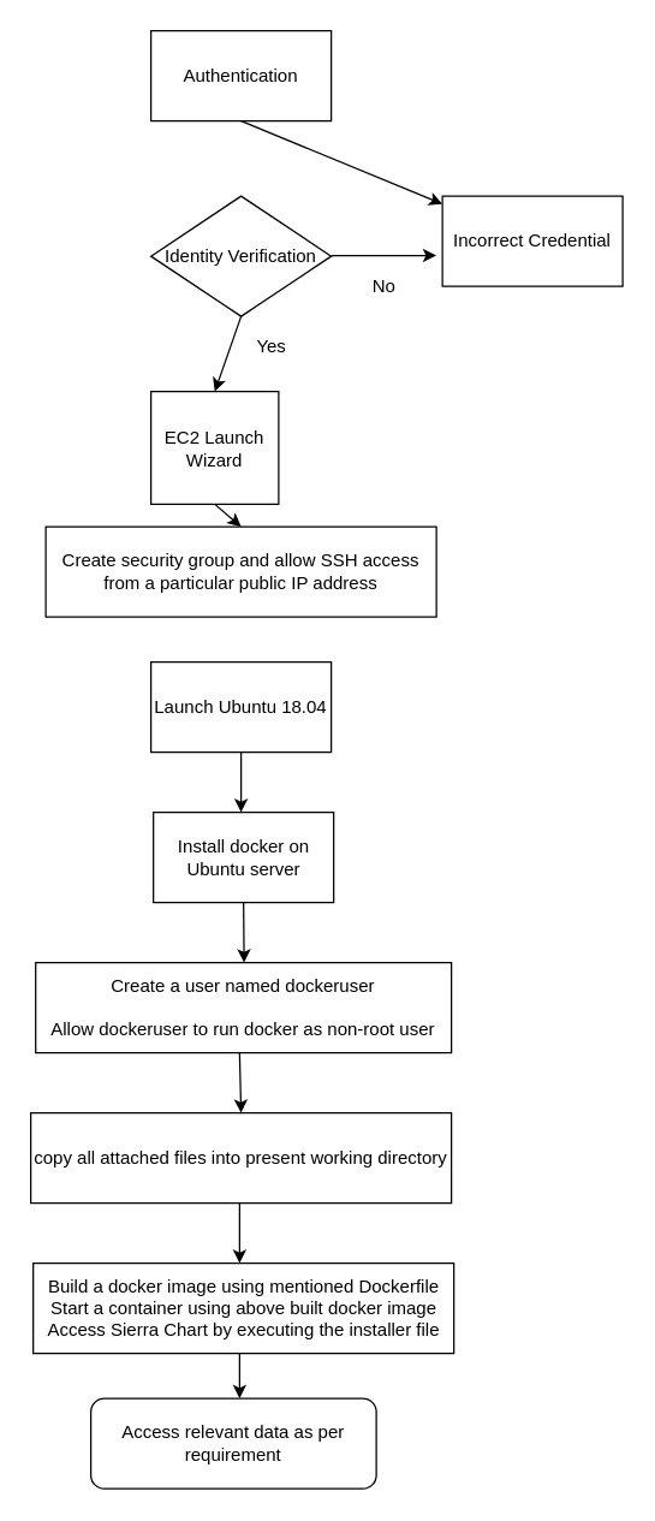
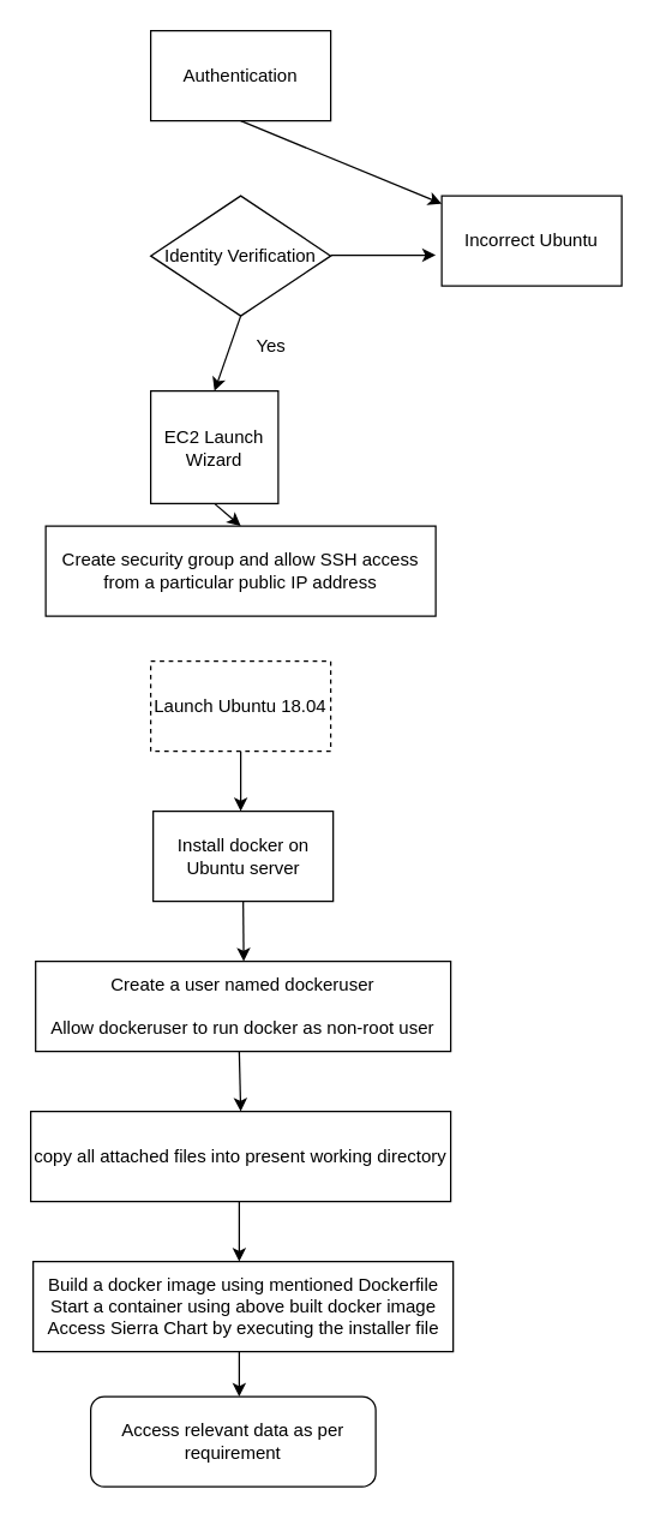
  <mxCell id="0" />
  <mxCell id="1" parent="0" />
  <mxCell id="2" value="" style="endArrow=classic;html=1;exitX=0.5;exitY=1;exitDx=0;exitDy=0;entryX=0.5;entryY=0;entryDx=0;entryDy=0;" edge="1" parent="1" source="5" target="16"><mxGeometry width="50" height="50" relative="1" as="geometry"><mxPoint x="159.5" y="310" as="sourcePoint" /><mxPoint x="160" y="440" as="targetPoint" /></mxGeometry></mxCell>
- <mxCell id="3" value="Launch Ubuntu 18.04" style="rounded=0;whiteSpace=wrap;html=1;" vertex="1" parent="1"><mxGeometry x="100" y="440" width="120" height="60" as="geometry" /></mxCell>
+ <mxCell id="3" value="Launch Ubuntu 18.04" style="rounded=0;whiteSpace=wrap;html=1;dashed=1;" vertex="1" parent="1"><mxGeometry x="100" y="440" width="120" height="60" as="geometry" /></mxCell>
  <mxCell id="4" value="Authentication" style="rounded=0;whiteSpace=wrap;html=1;" vertex="1" parent="1"><mxGeometry x="100" y="20" width="120" height="60" as="geometry" /></mxCell>
  <mxCell id="5" value="EC2 Launch Wizard" style="rounded=0;whiteSpace=wrap;html=1;" vertex="1" parent="1"><mxGeometry x="100" y="260" width="85" height="75" as="geometry" /></mxCell>
  <mxCell id="6" value="Install docker on Ubuntu server" style="rounded=0;whiteSpace=wrap;html=1;" vertex="1" parent="1"><mxGeometry x="101.63" y="540" width="120" height="60" as="geometry" /></mxCell>
  <mxCell id="7" value="" style="endArrow=classic;html=1;exitX=0.5;exitY=1;exitDx=0;exitDy=0;" edge="1" parent="1" source="3"><mxGeometry width="50" height="50" relative="1" as="geometry"><mxPoint x="170" y="400" as="sourcePoint" /><mxPoint x="160" y="540" as="targetPoint" /></mxGeometry></mxCell>
  <mxCell id="8" value="Identity Verification" style="rhombus;whiteSpace=wrap;html=1;" vertex="1" parent="1"><mxGeometry x="100" y="130" width="120" height="80" as="geometry" /></mxCell>
  <mxCell id="9" value="" style="endArrow=classic;html=1;exitX=0.5;exitY=1;exitDx=0;exitDy=0;entryX=0.5;entryY=0;entryDx=0;entryDy=0;" edge="1" parent="1" source="8" target="5"><mxGeometry width="50" height="50" relative="1" as="geometry"><mxPoint x="160" y="310" as="sourcePoint" /><mxPoint x="210" y="320" as="targetPoint" /></mxGeometry></mxCell>
  <mxCell id="10" value="" style="endArrow=classic;html=1;exitX=0.5;exitY=1;exitDx=0;exitDy=0;" edge="1" parent="1" source="4" target="14"><mxGeometry width="50" height="50" relative="1" as="geometry"><mxPoint x="150" y="190" as="sourcePoint" /><mxPoint x="200" y="180" as="targetPoint" /></mxGeometry></mxCell>
  <mxCell id="11" value="Yes" style="text;html=1;resizable=0;autosize=1;align=center;verticalAlign=middle;points=[];fillColor=none;strokeColor=none;rounded=0;" vertex="1" parent="1"><mxGeometry x="160" y="220" width="40" height="20" as="geometry" /></mxCell>
  <mxCell id="12" value="" style="endArrow=classic;html=1;" edge="1" parent="1"><mxGeometry width="50" height="50" relative="1" as="geometry"><mxPoint x="220" y="169.5" as="sourcePoint" /><mxPoint x="290" y="169.5" as="targetPoint" /></mxGeometry></mxCell>
- <mxCell id="13" value="No" style="text;html=1;resizable=0;autosize=1;align=center;verticalAlign=middle;points=[];fillColor=none;strokeColor=none;rounded=0;" vertex="1" parent="1"><mxGeometry x="240" y="180" width="30" height="20" as="geometry" /></mxCell>
- <mxCell id="14" value="Incorrect Credential" style="rounded=0;whiteSpace=wrap;html=1;" vertex="1" parent="1"><mxGeometry x="294" y="130" width="120" height="60" as="geometry" /></mxCell>
+ <mxCell id="14" value="Incorrect Ubuntu" style="rounded=0;whiteSpace=wrap;html=1;" vertex="1" parent="1"><mxGeometry x="294" y="130" width="120" height="60" as="geometry" /></mxCell>
  <mxCell id="15" value="Create a user named dockeruser&lt;br&gt;&lt;br&gt;Allow dockeruser to run docker as non-root user" style="rounded=0;whiteSpace=wrap;html=1;" vertex="1" parent="1"><mxGeometry x="23.26" y="640" width="276.75" height="60" as="geometry" /></mxCell>
  <mxCell id="16" value="Create security group and allow SSH access from a particular public IP address" style="rounded=0;whiteSpace=wrap;html=1;" vertex="1" parent="1"><mxGeometry x="30" y="350" width="260" height="60" as="geometry" /></mxCell>
  <mxCell id="17" value="copy all attached files into present working directory" style="rounded=0;whiteSpace=wrap;html=1;" vertex="1" parent="1"><mxGeometry x="20" y="740" width="280" height="60" as="geometry" /></mxCell>
  <mxCell id="18" value="Build a docker image using mentioned Dockerfile&lt;br&gt;Start a container using above built docker image&lt;br&gt;Access Sierra Chart by executing the installer file" style="rounded=0;whiteSpace=wrap;html=1;" vertex="1" parent="1"><mxGeometry x="21.63" y="840" width="280" height="60" as="geometry" /></mxCell>
  <mxCell id="19" value="Access relevant data as per requirement" style="rounded=1;whiteSpace=wrap;html=1;" vertex="1" parent="1"><mxGeometry x="60" y="930" width="190" height="60" as="geometry" /></mxCell>
  <mxCell id="20" value="" style="endArrow=classic;html=1;" edge="1" parent="1"><mxGeometry width="50" height="50" relative="1" as="geometry"><mxPoint x="159" y="900" as="sourcePoint" /><mxPoint x="159" y="930" as="targetPoint" /><Array as="points"><mxPoint x="159" y="910" /></Array></mxGeometry></mxCell>
  <mxCell id="21" value="" style="endArrow=classic;html=1;exitX=0.5;exitY=1;exitDx=0;exitDy=0;" edge="1" parent="1" source="6"><mxGeometry width="50" height="50" relative="1" as="geometry"><mxPoint x="155" y="630" as="sourcePoint" /><mxPoint x="162" y="640" as="targetPoint" /></mxGeometry></mxCell>
  <mxCell id="22" value="" style="endArrow=classic;html=1;entryX=0.5;entryY=0;entryDx=0;entryDy=0;" edge="1" parent="1" target="17"><mxGeometry width="50" height="50" relative="1" as="geometry"><mxPoint x="159" y="700" as="sourcePoint" /><mxPoint x="159" y="730" as="targetPoint" /></mxGeometry></mxCell>
  <mxCell id="23" value="" style="endArrow=classic;html=1;" edge="1" parent="1"><mxGeometry width="50" height="50" relative="1" as="geometry"><mxPoint x="159" y="800" as="sourcePoint" /><mxPoint x="159" y="840" as="targetPoint" /></mxGeometry></mxCell>
